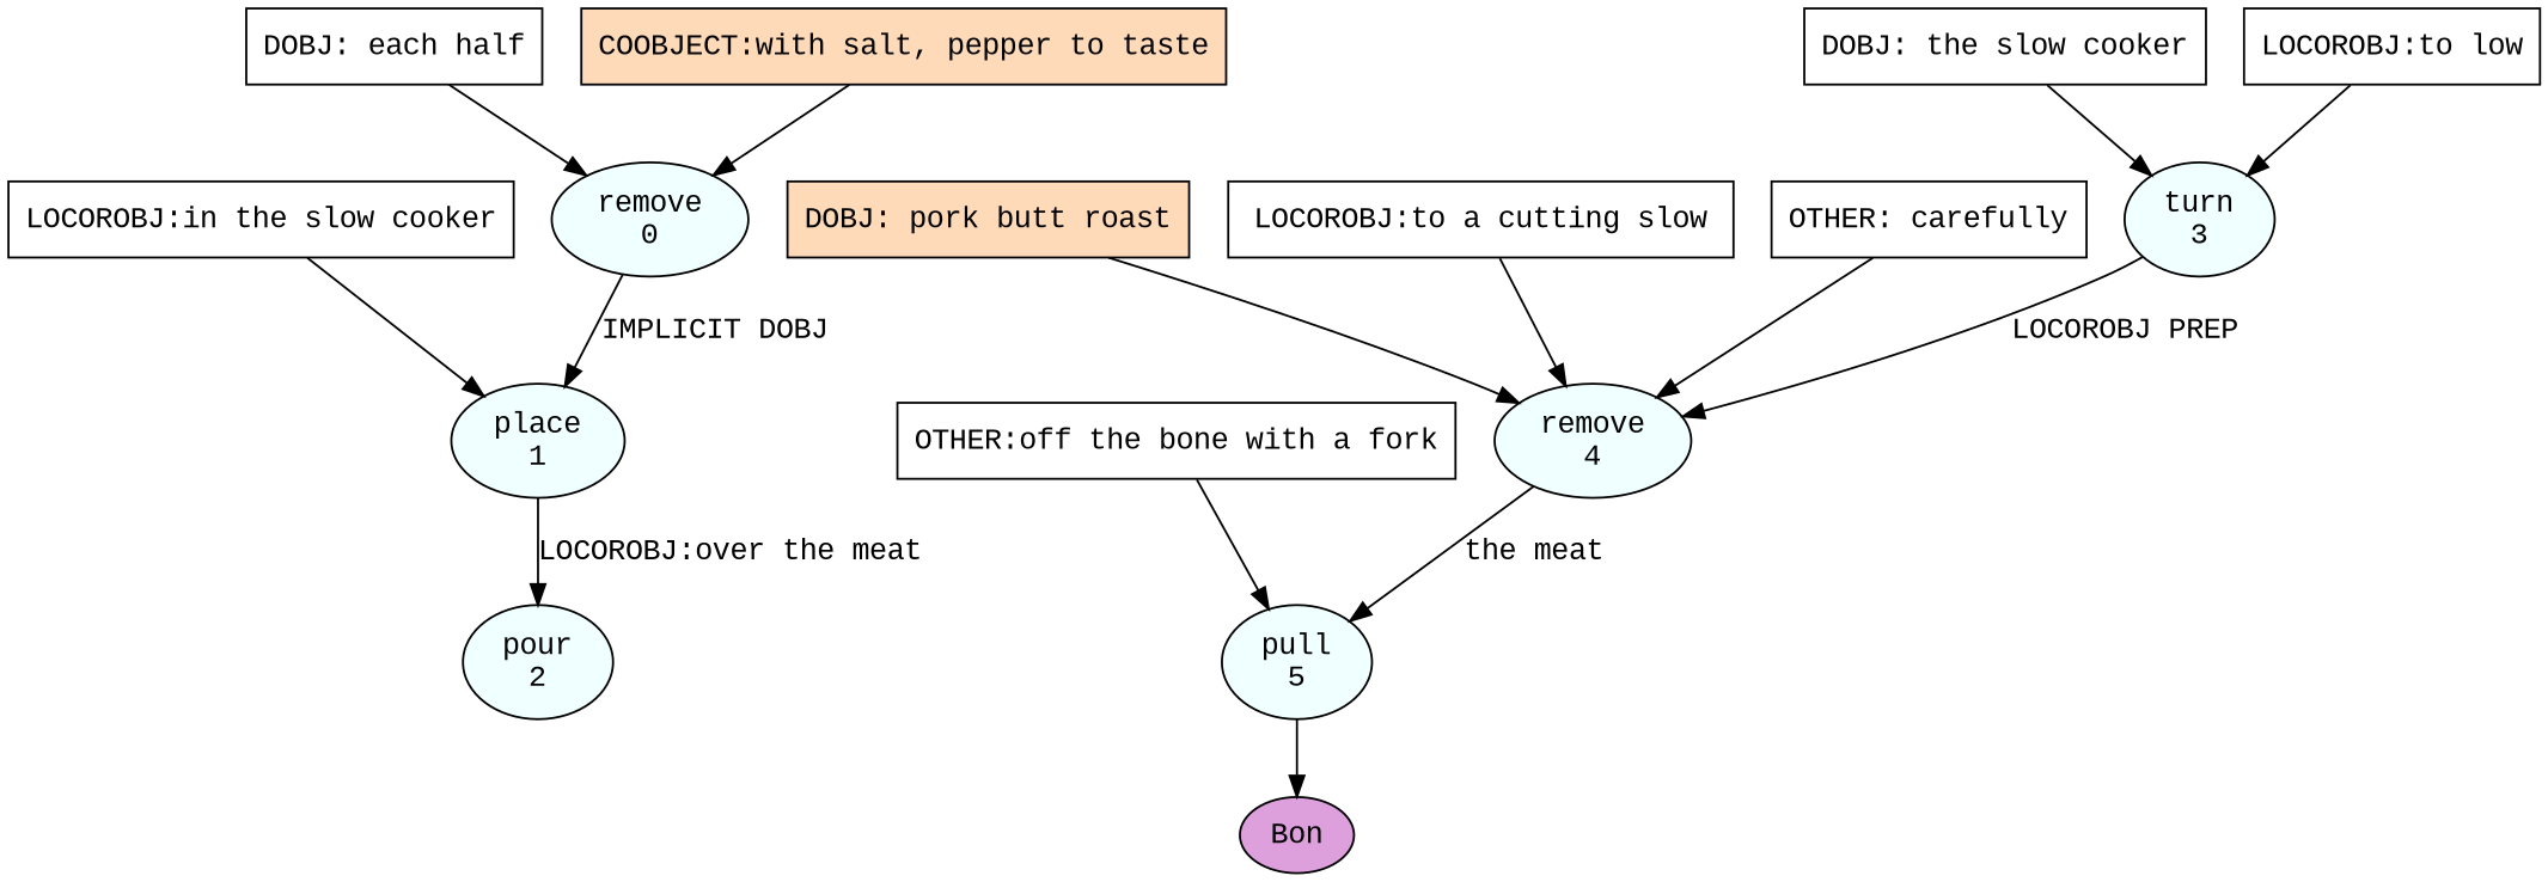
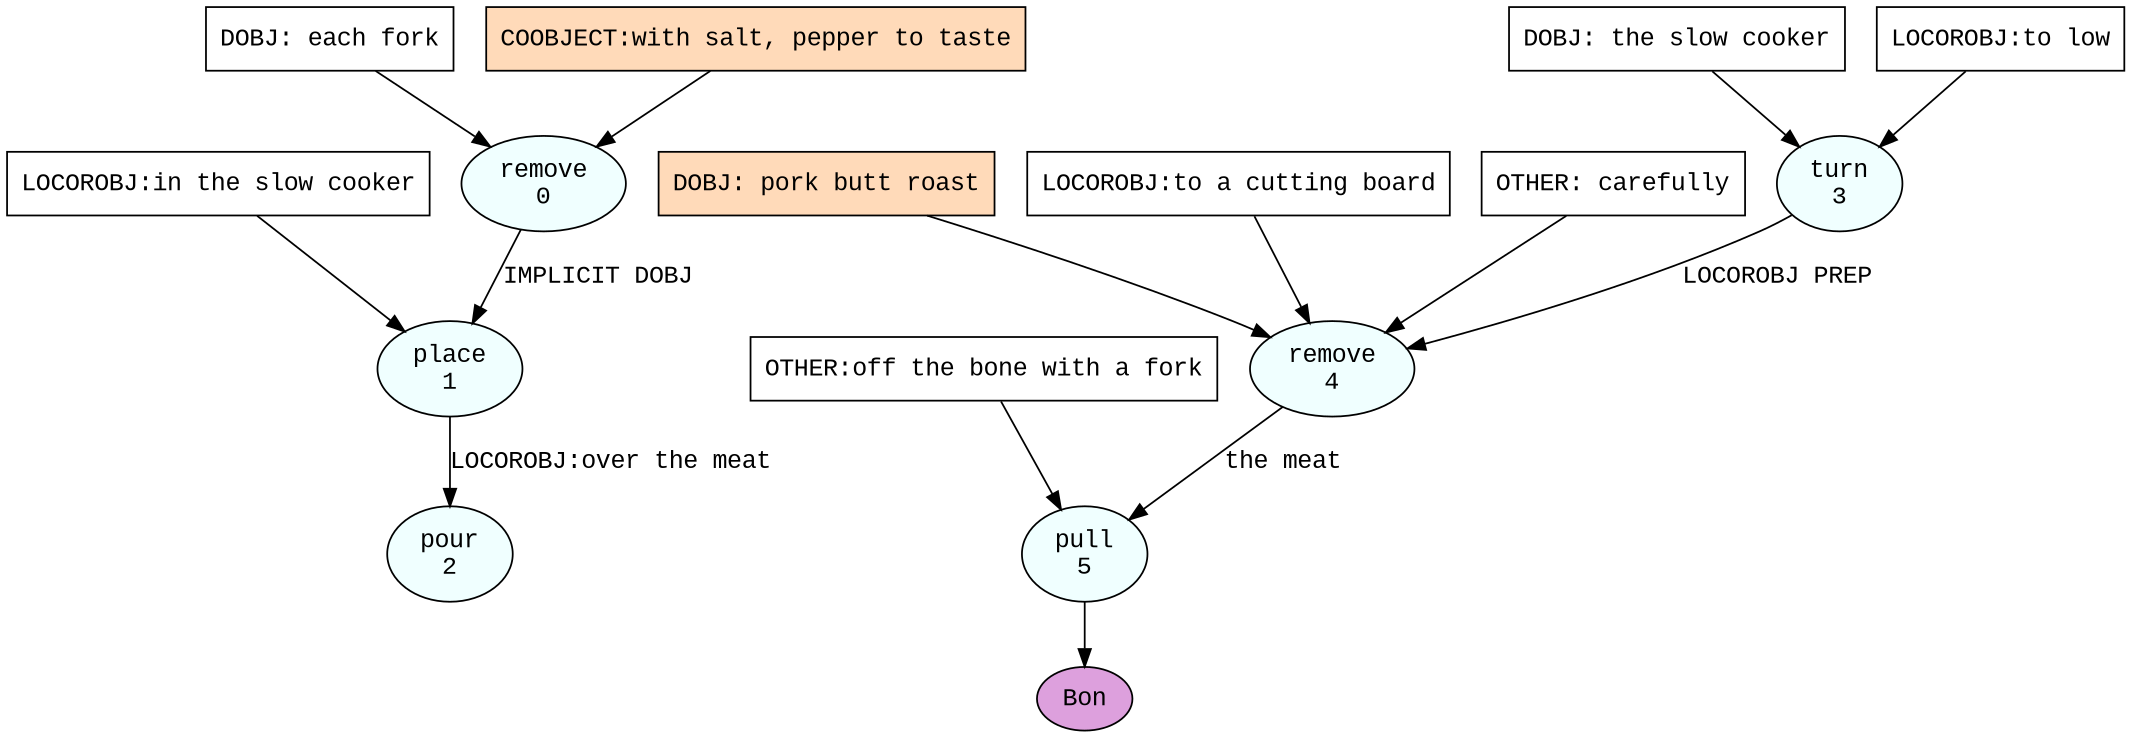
  digraph {
    fontname="Liberation Mono"
    node [fillcolor=white fontname="Liberation Mono" shape=box style=filled]
    edge [fontname="Liberation Mono"]
    n1 [fillcolor=azure label="remove\n0" shape=oval]
    n2 [fillcolor=azure label="place\n1" shape=oval]
    n3 [fillcolor=azure label="pour\n2" shape=oval]
    n4 [fillcolor=azure label="turn\n3" shape=oval]
    n5 [fillcolor=azure label="remove\n4" shape=oval]
    n6 [fillcolor=azure label="pull\n5" shape=oval]
    n7 [fillcolor=plum label=Bon shape=oval]
-   n8 [label="DOBJ: each half"]
+   n8 [label="DOBJ: each fork"]
    n9 [fillcolor=peachpuff label="COOBJECT:with salt, pepper to taste"]
    n10 [label="LOCOROBJ:in the slow cooker"]
    n11 [label="DOBJ: the slow cooker"]
    n12 [label="LOCOROBJ:to low"]
    n13 [fillcolor=peachpuff label="DOBJ: pork butt roast"]
-   n14 [label="LOCOROBJ:to a cutting slow"]
+   n14 [label="LOCOROBJ:to a cutting board"]
    n15 [label="OTHER: carefully"]
    n16 [label="OTHER:off the bone with a fork"]
    n1 -> n2 [label="IMPLICIT DOBJ"]
    n2 -> n3 [label="LOCOROBJ:over the meat"]
    n4 -> n5 [label="LOCOROBJ PREP"]
    n5 -> n6 [label="the meat"]
    n6 -> n7
    n8 -> n1
    n9 -> n1
    n10 -> n2
    n11 -> n4
    n12 -> n4
    n13 -> n5
    n14 -> n5
    n15 -> n5
    n16 -> n6
  }
